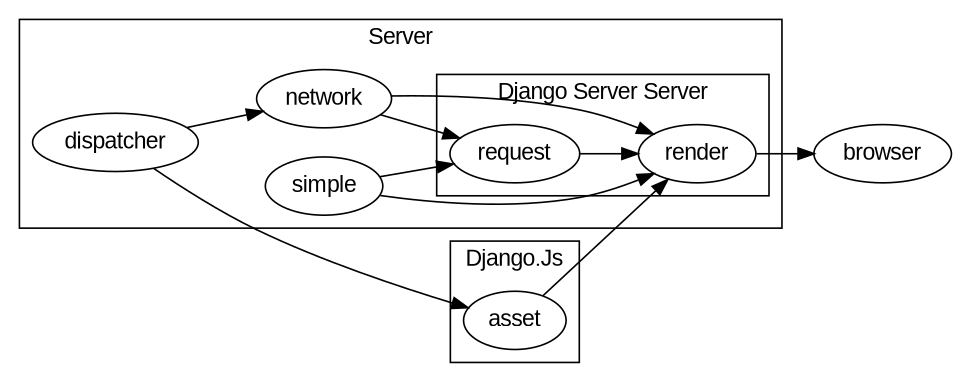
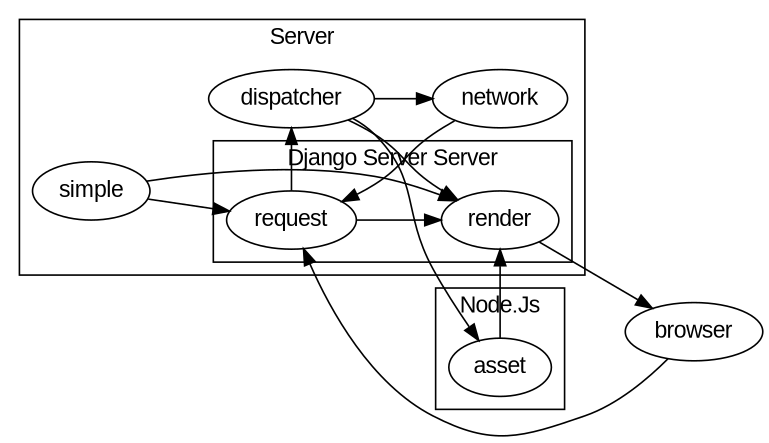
  digraph {
    fontname="Liberation Sans"
    rankdir=LR
    node [fontname="Liberation Sans"]
    edge [fontname="Liberation Sans"]
    request
    render
    dispatcher
    simple
    network
    asset
    browser
    subgraph cluster_1 {
      label=Server
      dispatcher
      simple
      network
      subgraph cluster_2 {
        label="Django Server Server"
        request
        render
      }
    }
    subgraph cluster_3 {
-     label="Django.Js"
+     label="Node.Js"
      asset
    }
    request -> render
+   request -> dispatcher
    render -> browser
    dispatcher -> network
    dispatcher -> asset
    simple -> request
    simple -> render
    network -> request
-   network -> render
+   dispatcher -> render
    asset -> render
+   browser -> request
  }
